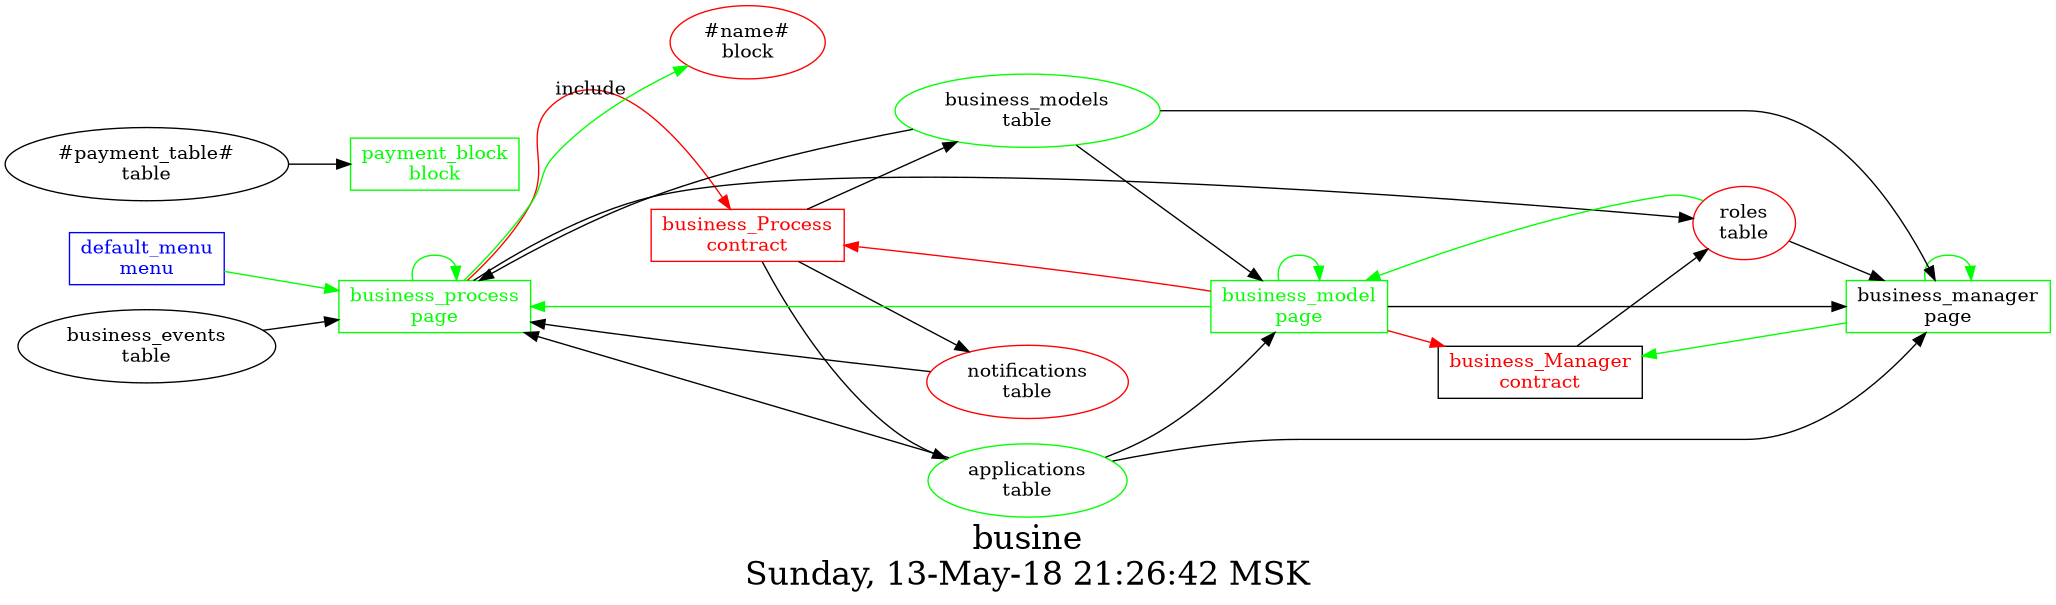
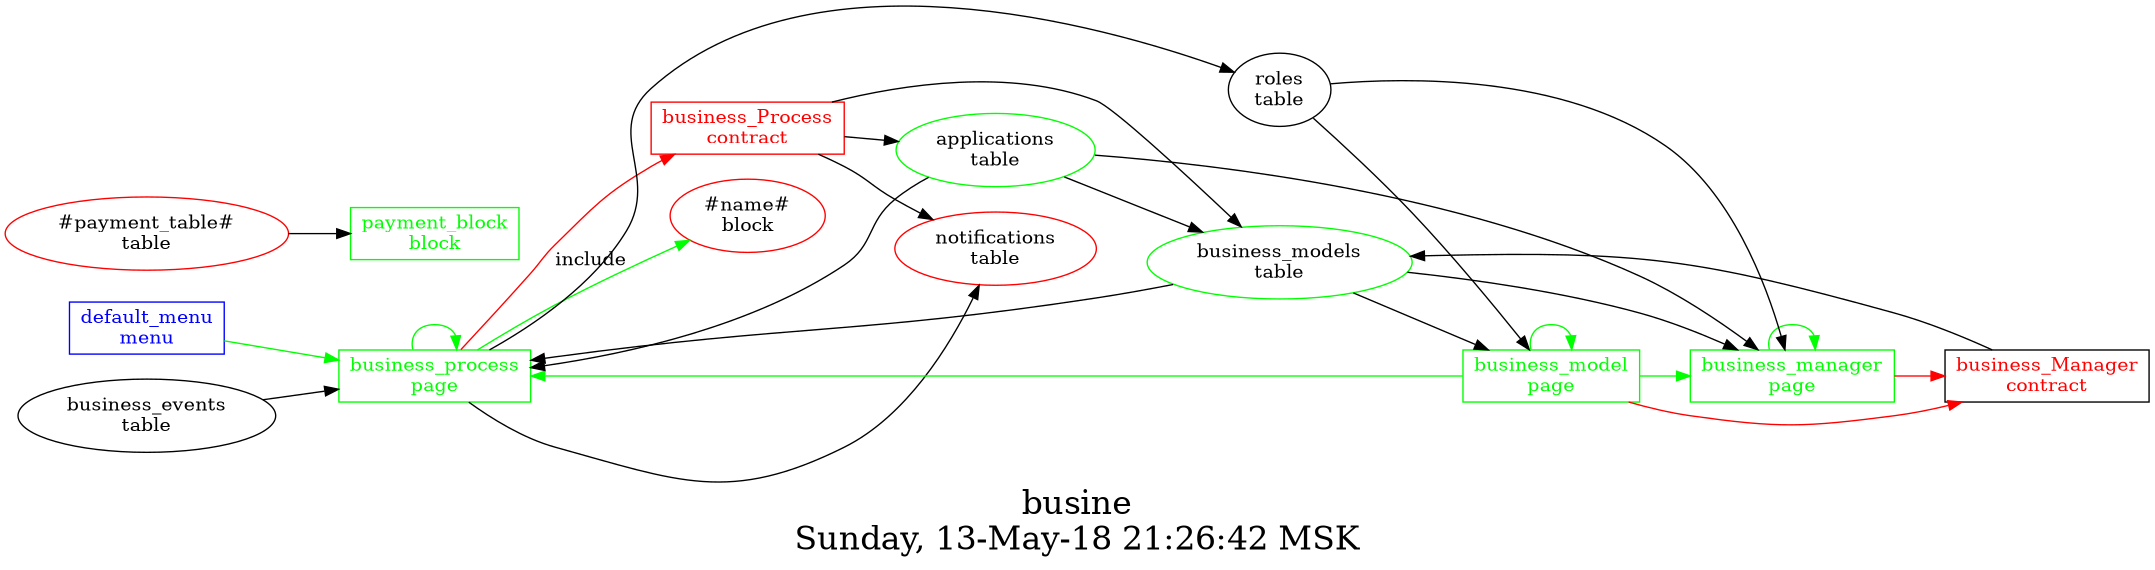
  digraph {
    fontsize=24
    label="busine\nSunday, 13-May-18 21:26:42 MSK"
    nojustify=true
    ordering=out
    rankdir=LR
    node [color=green]
    "default_menu\nmenu" [color=blue fontcolor=blue group=menus shape=record]
    "business_process\npage" [fontcolor=green group=pages shape=record]
-   "business_manager\npage" [fontcolor=black group=pages shape=record]
+   "business_manager\npage" [fontcolor=green group=pages shape=record]
    "business_Manager\ncontract" [color=black fontcolor=red group=contracts shape=record]
    "business_Process\ncontract" [color=red fontcolor=red group=contracts shape=record]
    "#name#\nblock" [color=red]
-   "roles\ntable" [color=red]
+   "roles\ntable" [color=""]
    "business_models\ntable" [group=tables]
    "business_model\npage" [fontcolor=green group=pages shape=record]
    "applications\ntable"
    "notifications\ntable" [color=red]
    "business_events\ntable" [group=tables color=""]
    "payment_block\nblock" [fontcolor=green group=blocks shape=record]
-   "#payment_table#\ntable" [color=""]
+   "#payment_table#\ntable" [color=red]
    "default_menu\nmenu" -> "business_process\npage" [color=green]
    "business_process\npage" -> "business_process\npage" [color=green]
    "business_process\npage" -> "business_Process\ncontract" [color=red]
    "business_process\npage" -> "#name#\nblock" [color=green label=include]
    "business_process\npage" -> "roles\ntable"
    "business_manager\npage" -> "business_manager\npage" [color=green]
-   "business_manager\npage" -> "business_Manager\ncontract" [color=green]
-   "business_Manager\ncontract" -> "roles\ntable"
+   "business_manager\npage" -> "business_Manager\ncontract" [color=red]
+   "business_Manager\ncontract" -> "business_models\ntable"
    "business_Process\ncontract" -> "business_models\ntable"
    "business_Process\ncontract" -> "applications\ntable"
    "business_Process\ncontract" -> "notifications\ntable"
    "roles\ntable" -> "business_manager\npage"
-   "roles\ntable" -> "business_model\npage" [color=green]
+   "roles\ntable" -> "business_model\npage"
    "business_models\ntable" -> "business_process\npage"
    "business_models\ntable" -> "business_manager\npage"
    "business_models\ntable" -> "business_model\npage"
    "business_model\npage" -> "business_process\npage" [color=green]
-   "business_model\npage" -> "business_manager\npage" [color=black]
+   "business_model\npage" -> "business_manager\npage" [color=green]
    "business_model\npage" -> "business_Manager\ncontract" [color=red]
-   "business_model\npage" -> "business_Process\ncontract" [color=red]
    "business_model\npage" -> "business_model\npage" [color=green]
    "applications\ntable" -> "business_process\npage"
    "applications\ntable" -> "business_manager\npage"
-   "applications\ntable" -> "business_model\npage"
-   "notifications\ntable" -> "business_process\npage"
+   "applications\ntable" -> "business_models\ntable"
+   "business_process\npage" -> "notifications\ntable"
    "business_events\ntable" -> "business_process\npage"
    "#payment_table#\ntable" -> "payment_block\nblock"
  }
